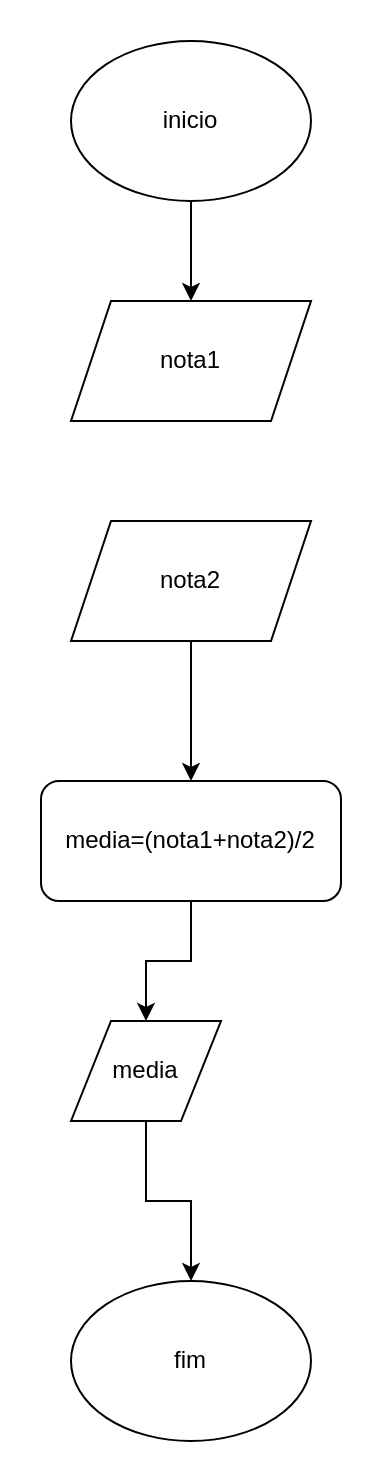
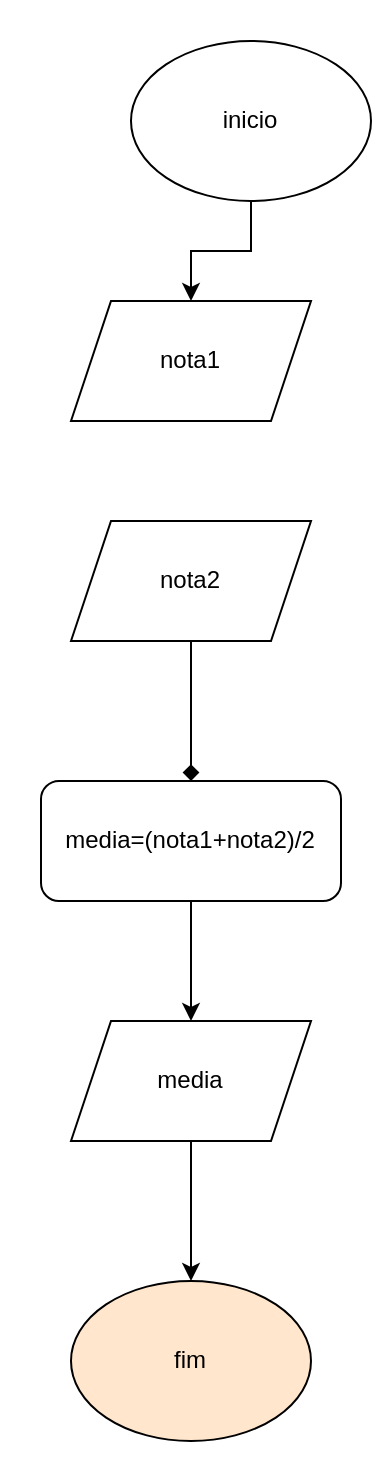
  <mxCell id="0" />
  <mxCell id="1" parent="0" />
  <mxCell id="2" style="edgeStyle=orthogonalEdgeStyle;rounded=0;orthogonalLoop=1;jettySize=auto;html=1;entryX=0.5;entryY=0;entryDx=0;entryDy=0;" edge="1" parent="1" source="3" target="4"><mxGeometry relative="1" as="geometry" /></mxCell>
- <mxCell id="3" value="inicio" style="ellipse;whiteSpace=wrap;html=1;" vertex="1" parent="1"><mxGeometry x="35" y="20" width="120" height="80" as="geometry" /></mxCell>
+ <mxCell id="3" value="inicio" style="ellipse;whiteSpace=wrap;html=1;" vertex="1" parent="1"><mxGeometry x="65" y="20" width="120" height="80" as="geometry" /></mxCell>
  <mxCell id="4" value="nota1" style="shape=parallelogram;perimeter=parallelogramPerimeter;whiteSpace=wrap;html=1;fixedSize=1;" vertex="1" parent="1"><mxGeometry x="35" y="150" width="120" height="60" as="geometry" /></mxCell>
- <mxCell id="5" style="edgeStyle=orthogonalEdgeStyle;rounded=0;orthogonalLoop=1;jettySize=auto;html=1;entryX=0.5;entryY=0;entryDx=0;entryDy=0;" edge="1" parent="1" source="6" target="8"><mxGeometry relative="1" as="geometry" /></mxCell>
+ <mxCell id="5" style="edgeStyle=orthogonalEdgeStyle;rounded=0;orthogonalLoop=1;jettySize=auto;html=1;entryX=0.5;entryY=0;entryDx=0;entryDy=0;endArrow=diamond;" edge="1" parent="1" source="6" target="8"><mxGeometry relative="1" as="geometry" /></mxCell>
  <mxCell id="6" value="nota2" style="shape=parallelogram;perimeter=parallelogramPerimeter;whiteSpace=wrap;html=1;fixedSize=1;" vertex="1" parent="1"><mxGeometry x="35" y="260" width="120" height="60" as="geometry" /></mxCell>
  <mxCell id="7" style="edgeStyle=orthogonalEdgeStyle;rounded=0;orthogonalLoop=1;jettySize=auto;html=1;entryX=0.5;entryY=0;entryDx=0;entryDy=0;" edge="1" parent="1" source="8" target="10"><mxGeometry relative="1" as="geometry" /></mxCell>
  <mxCell id="8" value="media=(nota1+nota2)/2" style="whiteSpace=wrap;html=1;rounded=1;" vertex="1" parent="1"><mxGeometry x="20" y="390" width="150" height="60" as="geometry" /></mxCell>
  <mxCell id="9" style="edgeStyle=orthogonalEdgeStyle;rounded=0;orthogonalLoop=1;jettySize=auto;html=1;entryX=0.5;entryY=0;entryDx=0;entryDy=0;" edge="1" parent="1" source="10" target="11"><mxGeometry relative="1" as="geometry" /></mxCell>
- <mxCell id="10" value="media" style="shape=parallelogram;perimeter=parallelogramPerimeter;whiteSpace=wrap;html=1;fixedSize=1;" vertex="1" parent="1"><mxGeometry x="35" y="510" width="75" height="50" as="geometry" /></mxCell>
- <mxCell id="11" value="fim" style="ellipse;whiteSpace=wrap;html=1;" vertex="1" parent="1"><mxGeometry x="35" y="640" width="120" height="80" as="geometry" /></mxCell>
+ <mxCell id="10" value="media" style="shape=parallelogram;perimeter=parallelogramPerimeter;whiteSpace=wrap;html=1;fixedSize=1;" vertex="1" parent="1"><mxGeometry x="35" y="510" width="120" height="60" as="geometry" /></mxCell>
+ <mxCell id="11" value="fim" style="ellipse;whiteSpace=wrap;html=1;fillColor=#ffe6cc;" vertex="1" parent="1"><mxGeometry x="35" y="640" width="120" height="80" as="geometry" /></mxCell>
